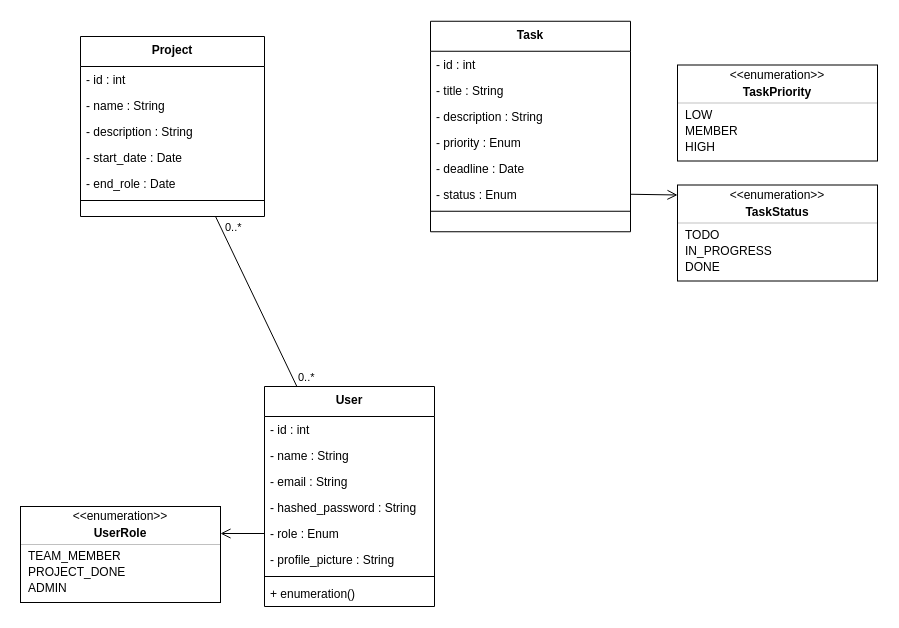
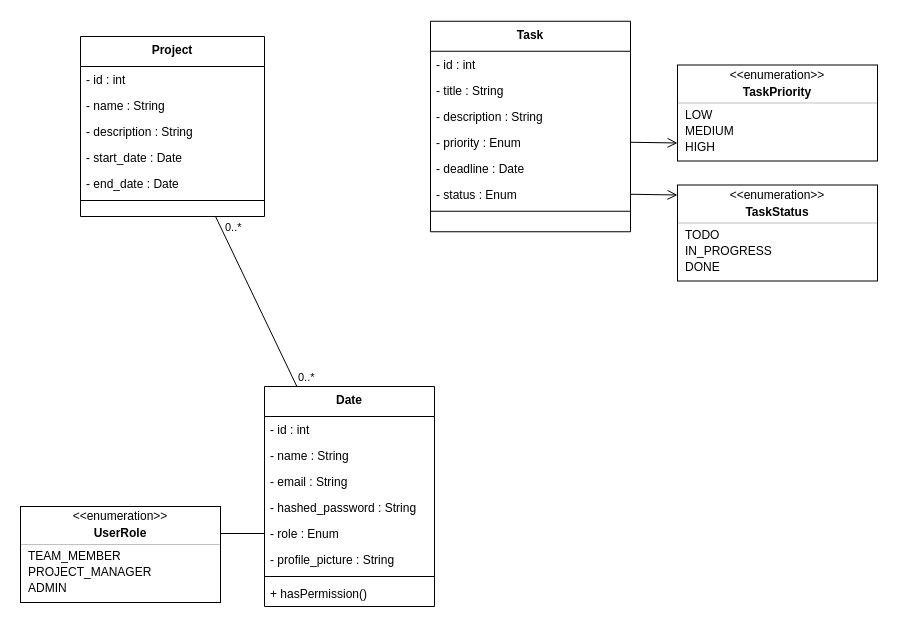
  <mxCell id="0" />
  <mxCell id="1" parent="0" />
- <mxCell id="2" value="User" style="swimlane;fontStyle=1;align=center;verticalAlign=top;childLayout=stackLayout;horizontal=1;startSize=30;horizontalStack=0;resizeParent=1;resizeLast=0;collapsible=1;marginBottom=0;rounded=0;shadow=0;strokeWidth=1;" parent="1" vertex="1"><mxGeometry x="264" y="386" width="170" height="220" as="geometry"><mxRectangle x="230" y="140" width="160" height="26" as="alternateBounds" /></mxGeometry></mxCell>
+ <mxCell id="2" value="Date" style="swimlane;fontStyle=1;align=center;verticalAlign=top;childLayout=stackLayout;horizontal=1;startSize=30;horizontalStack=0;resizeParent=1;resizeLast=0;collapsible=1;marginBottom=0;rounded=0;shadow=0;strokeWidth=1;" parent="1" vertex="1"><mxGeometry x="264" y="386" width="170" height="220" as="geometry"><mxRectangle x="230" y="140" width="160" height="26" as="alternateBounds" /></mxGeometry></mxCell>
  <mxCell id="3" value="- id : int" style="text;align=left;verticalAlign=top;spacingLeft=4;spacingRight=4;overflow=hidden;rotatable=0;points=[[0,0.5],[1,0.5]];portConstraint=eastwest;" parent="2" vertex="1"><mxGeometry y="30" width="170" height="26" as="geometry" /></mxCell>
  <mxCell id="4" value="- name : String" style="text;align=left;verticalAlign=top;spacingLeft=4;spacingRight=4;overflow=hidden;rotatable=0;points=[[0,0.5],[1,0.5]];portConstraint=eastwest;" parent="2" vertex="1"><mxGeometry y="56" width="170" height="26" as="geometry" /></mxCell>
  <mxCell id="5" value="- email : String" style="text;align=left;verticalAlign=top;spacingLeft=4;spacingRight=4;overflow=hidden;rotatable=0;points=[[0,0.5],[1,0.5]];portConstraint=eastwest;" parent="2" vertex="1"><mxGeometry y="82" width="170" height="26" as="geometry" /></mxCell>
  <mxCell id="6" value="- hashed_password : String" style="text;align=left;verticalAlign=top;spacingLeft=4;spacingRight=4;overflow=hidden;rotatable=0;points=[[0,0.5],[1,0.5]];portConstraint=eastwest;" parent="2" vertex="1"><mxGeometry y="108" width="170" height="26" as="geometry" /></mxCell>
  <mxCell id="7" value="- role : Enum" style="text;align=left;verticalAlign=top;spacingLeft=4;spacingRight=4;overflow=hidden;rotatable=0;points=[[0,0.5],[1,0.5]];portConstraint=eastwest;" parent="2" vertex="1"><mxGeometry y="134" width="170" height="26" as="geometry" /></mxCell>
  <mxCell id="8" value="- profile_picture : String" style="text;align=left;verticalAlign=top;spacingLeft=4;spacingRight=4;overflow=hidden;rotatable=0;points=[[0,0.5],[1,0.5]];portConstraint=eastwest;" parent="2" vertex="1"><mxGeometry y="160" width="170" height="26" as="geometry" /></mxCell>
  <mxCell id="9" value="" style="line;html=1;strokeWidth=1;align=left;verticalAlign=middle;spacingTop=-1;spacingLeft=3;spacingRight=3;rotatable=0;labelPosition=right;points=[];portConstraint=eastwest;" parent="2" vertex="1"><mxGeometry y="186" width="170" height="8" as="geometry" /></mxCell>
- <mxCell id="10" value="+ enumeration()" style="text;align=left;verticalAlign=top;spacingLeft=4;spacingRight=4;overflow=hidden;rotatable=0;points=[[0,0.5],[1,0.5]];portConstraint=eastwest;" parent="2" vertex="1"><mxGeometry y="194" width="170" height="26" as="geometry" /></mxCell>
+ <mxCell id="10" value="+ hasPermission()" style="text;align=left;verticalAlign=top;spacingLeft=4;spacingRight=4;overflow=hidden;rotatable=0;points=[[0,0.5],[1,0.5]];portConstraint=eastwest;" parent="2" vertex="1"><mxGeometry y="194" width="170" height="26" as="geometry" /></mxCell>
  <mxCell id="11" value="" style="fontStyle=1;align=center;verticalAlign=middle;childLayout=stackLayout;horizontal=1;horizontalStack=0;resizeParent=1;resizeParentMax=0;resizeLast=0;marginBottom=0;" parent="1" vertex="1"><mxGeometry x="20" y="506" width="200" height="96" as="geometry" /></mxCell>
  <mxCell id="12" value="&amp;lt;&amp;lt;enumeration&amp;gt;&amp;gt;" style="html=1;align=center;spacing=0;verticalAlign=middle;strokeColor=none;fillColor=none;whiteSpace=wrap;" parent="11" vertex="1"><mxGeometry width="200" height="20" as="geometry" /></mxCell>
  <mxCell id="13" value="UserRole" style="html=1;align=center;spacing=0;verticalAlign=middle;strokeColor=none;fillColor=none;whiteSpace=wrap;fontStyle=1;" parent="11" vertex="1"><mxGeometry y="20" width="200" height="14" as="geometry" /></mxCell>
  <mxCell id="14" value="" style="line;strokeWidth=0.25;fillColor=none;align=left;verticalAlign=middle;spacingTop=-1;spacingLeft=3;spacingRight=3;rotatable=0;labelPosition=right;points=[];portConstraint=eastwest;" parent="11" vertex="1"><mxGeometry y="34" width="200" height="8" as="geometry" /></mxCell>
  <mxCell id="15" value="TEAM_MEMBER" style="html=1;align=left;spacing=0;spacingLeft=8;verticalAlign=middle;strokeColor=none;fillColor=none;whiteSpace=wrap;" parent="11" vertex="1"><mxGeometry y="42" width="200" height="16" as="geometry" /></mxCell>
- <mxCell id="16" value="PROJECT_DONE" style="html=1;align=left;spacing=0;spacingLeft=8;verticalAlign=middle;strokeColor=none;fillColor=none;whiteSpace=wrap;" parent="11" vertex="1"><mxGeometry y="58" width="200" height="16" as="geometry" /></mxCell>
+ <mxCell id="16" value="PROJECT_MANAGER" style="html=1;align=left;spacing=0;spacingLeft=8;verticalAlign=middle;strokeColor=none;fillColor=none;whiteSpace=wrap;" parent="11" vertex="1"><mxGeometry y="58" width="200" height="16" as="geometry" /></mxCell>
  <mxCell id="17" value="ADMIN" style="html=1;align=left;spacing=0;spacingLeft=8;verticalAlign=middle;strokeColor=none;fillColor=none;whiteSpace=wrap;" parent="11" vertex="1"><mxGeometry y="74" width="200" height="16" as="geometry" /></mxCell>
  <mxCell id="18" value="" style="html=1;align=left;spacing=0;spacingLeft=8;verticalAlign=middle;strokeColor=none;fillColor=none;whiteSpace=wrap;" parent="11" vertex="1"><mxGeometry y="90" width="200" height="6" as="geometry" /></mxCell>
- <mxCell id="19" value="" style="endArrow=open;startArrow=none;endFill=0;startFill=0;endSize=8;html=1;verticalAlign=bottom;labelBackgroundColor=none;strokeWidth=1;rounded=0;entryX=1;entryY=0.5;entryDx=0;entryDy=0;exitX=0;exitY=0.5;exitDx=0;exitDy=0;" parent="1" source="7" target="13" edge="1"><mxGeometry width="160" relative="1" as="geometry"><mxPoint x="170" y="426" as="sourcePoint" /><mxPoint x="600" y="656" as="targetPoint" /></mxGeometry></mxCell>
+ <mxCell id="19" value="" style="endArrow=none;startArrow=none;endFill=0;startFill=0;endSize=8;html=1;verticalAlign=bottom;labelBackgroundColor=none;strokeWidth=1;rounded=0;entryX=1;entryY=0.5;entryDx=0;entryDy=0;exitX=0;exitY=0.5;exitDx=0;exitDy=0;" parent="1" source="7" target="13" edge="1"><mxGeometry width="160" relative="1" as="geometry"><mxPoint x="170" y="426" as="sourcePoint" /><mxPoint x="600" y="656" as="targetPoint" /></mxGeometry></mxCell>
  <mxCell id="20" value="Project" style="swimlane;fontStyle=1;align=center;verticalAlign=top;childLayout=stackLayout;horizontal=1;startSize=30;horizontalStack=0;resizeParent=1;resizeLast=0;collapsible=1;marginBottom=0;rounded=0;shadow=0;strokeWidth=1;" parent="1" vertex="1"><mxGeometry x="80" y="36" width="184" height="180" as="geometry"><mxRectangle x="230" y="140" width="160" height="26" as="alternateBounds" /></mxGeometry></mxCell>
  <mxCell id="21" value="- id : int" style="text;align=left;verticalAlign=top;spacingLeft=4;spacingRight=4;overflow=hidden;rotatable=0;points=[[0,0.5],[1,0.5]];portConstraint=eastwest;" parent="20" vertex="1"><mxGeometry y="30" width="184" height="26" as="geometry" /></mxCell>
  <mxCell id="22" value="- name : String" style="text;align=left;verticalAlign=top;spacingLeft=4;spacingRight=4;overflow=hidden;rotatable=0;points=[[0,0.5],[1,0.5]];portConstraint=eastwest;" parent="20" vertex="1"><mxGeometry y="56" width="184" height="26" as="geometry" /></mxCell>
  <mxCell id="23" value="- description : String" style="text;align=left;verticalAlign=top;spacingLeft=4;spacingRight=4;overflow=hidden;rotatable=0;points=[[0,0.5],[1,0.5]];portConstraint=eastwest;" parent="20" vertex="1"><mxGeometry y="82" width="184" height="26" as="geometry" /></mxCell>
  <mxCell id="24" value="- start_date : Date" style="text;align=left;verticalAlign=top;spacingLeft=4;spacingRight=4;overflow=hidden;rotatable=0;points=[[0,0.5],[1,0.5]];portConstraint=eastwest;" parent="20" vertex="1"><mxGeometry y="108" width="184" height="26" as="geometry" /></mxCell>
- <mxCell id="25" value="- end_role : Date" style="text;align=left;verticalAlign=top;spacingLeft=4;spacingRight=4;overflow=hidden;rotatable=0;points=[[0,0.5],[1,0.5]];portConstraint=eastwest;" parent="20" vertex="1"><mxGeometry y="134" width="184" height="26" as="geometry" /></mxCell>
+ <mxCell id="25" value="- end_date : Date" style="text;align=left;verticalAlign=top;spacingLeft=4;spacingRight=4;overflow=hidden;rotatable=0;points=[[0,0.5],[1,0.5]];portConstraint=eastwest;" parent="20" vertex="1"><mxGeometry y="134" width="184" height="26" as="geometry" /></mxCell>
  <mxCell id="26" value="" style="line;html=1;strokeWidth=1;align=left;verticalAlign=middle;spacingTop=-1;spacingLeft=3;spacingRight=3;rotatable=0;labelPosition=right;points=[];portConstraint=eastwest;" parent="20" vertex="1"><mxGeometry y="160" width="184" height="8" as="geometry" /></mxCell>
  <mxCell id="27" value="Task" style="swimlane;fontStyle=1;align=center;verticalAlign=top;childLayout=stackLayout;horizontal=1;startSize=30;horizontalStack=0;resizeParent=1;resizeLast=0;collapsible=1;marginBottom=0;rounded=0;shadow=0;strokeWidth=1;" parent="1" vertex="1"><mxGeometry x="430" y="20.75" width="200" height="210.5" as="geometry"><mxRectangle x="230" y="140" width="160" height="26" as="alternateBounds" /></mxGeometry></mxCell>
  <mxCell id="28" value="- id : int" style="text;align=left;verticalAlign=top;spacingLeft=4;spacingRight=4;overflow=hidden;rotatable=0;points=[[0,0.5],[1,0.5]];portConstraint=eastwest;" parent="27" vertex="1"><mxGeometry y="30" width="200" height="26" as="geometry" /></mxCell>
  <mxCell id="29" value="- title : String" style="text;align=left;verticalAlign=top;spacingLeft=4;spacingRight=4;overflow=hidden;rotatable=0;points=[[0,0.5],[1,0.5]];portConstraint=eastwest;" parent="27" vertex="1"><mxGeometry y="56" width="200" height="26" as="geometry" /></mxCell>
  <mxCell id="30" value="- description : String" style="text;align=left;verticalAlign=top;spacingLeft=4;spacingRight=4;overflow=hidden;rotatable=0;points=[[0,0.5],[1,0.5]];portConstraint=eastwest;" parent="27" vertex="1"><mxGeometry y="82" width="200" height="26" as="geometry" /></mxCell>
  <mxCell id="31" value="- priority : Enum" style="text;align=left;verticalAlign=top;spacingLeft=4;spacingRight=4;overflow=hidden;rotatable=0;points=[[0,0.5],[1,0.5]];portConstraint=eastwest;" parent="27" vertex="1"><mxGeometry y="108" width="200" height="26" as="geometry" /></mxCell>
  <mxCell id="32" value="- deadline : Date" style="text;align=left;verticalAlign=top;spacingLeft=4;spacingRight=4;overflow=hidden;rotatable=0;points=[[0,0.5],[1,0.5]];portConstraint=eastwest;" parent="27" vertex="1"><mxGeometry y="134" width="200" height="26" as="geometry" /></mxCell>
  <mxCell id="33" value="- status : Enum" style="text;align=left;verticalAlign=top;spacingLeft=4;spacingRight=4;overflow=hidden;rotatable=0;points=[[0,0.5],[1,0.5]];portConstraint=eastwest;" parent="27" vertex="1"><mxGeometry y="160" width="200" height="26" as="geometry" /></mxCell>
  <mxCell id="34" value="" style="line;html=1;strokeWidth=1;align=left;verticalAlign=middle;spacingTop=-1;spacingLeft=3;spacingRight=3;rotatable=0;labelPosition=right;points=[];portConstraint=eastwest;" parent="27" vertex="1"><mxGeometry y="186" width="200" height="8" as="geometry" /></mxCell>
  <mxCell id="35" value="" style="fontStyle=1;align=center;verticalAlign=middle;childLayout=stackLayout;horizontal=1;horizontalStack=0;resizeParent=1;resizeParentMax=0;resizeLast=0;marginBottom=0;" parent="1" vertex="1"><mxGeometry x="677" y="64.5" width="200" height="96" as="geometry" /></mxCell>
  <mxCell id="36" value="&amp;lt;&amp;lt;enumeration&amp;gt;&amp;gt;" style="html=1;align=center;spacing=0;verticalAlign=middle;strokeColor=none;fillColor=none;whiteSpace=wrap;" parent="35" vertex="1"><mxGeometry width="200" height="20" as="geometry" /></mxCell>
  <mxCell id="37" value="TaskPriority" style="html=1;align=center;spacing=0;verticalAlign=middle;strokeColor=none;fillColor=none;whiteSpace=wrap;fontStyle=1;" parent="35" vertex="1"><mxGeometry y="20" width="200" height="14" as="geometry" /></mxCell>
  <mxCell id="38" value="" style="line;strokeWidth=0.25;fillColor=none;align=left;verticalAlign=middle;spacingTop=-1;spacingLeft=3;spacingRight=3;rotatable=0;labelPosition=right;points=[];portConstraint=eastwest;" parent="35" vertex="1"><mxGeometry y="34" width="200" height="8" as="geometry" /></mxCell>
  <mxCell id="39" value="LOW" style="html=1;align=left;spacing=0;spacingLeft=8;verticalAlign=middle;strokeColor=none;fillColor=none;whiteSpace=wrap;" parent="35" vertex="1"><mxGeometry y="42" width="200" height="16" as="geometry" /></mxCell>
- <mxCell id="40" value="MEMBER" style="html=1;align=left;spacing=0;spacingLeft=8;verticalAlign=middle;strokeColor=none;fillColor=none;whiteSpace=wrap;" parent="35" vertex="1"><mxGeometry y="58" width="200" height="16" as="geometry" /></mxCell>
+ <mxCell id="40" value="MEDIUM" style="html=1;align=left;spacing=0;spacingLeft=8;verticalAlign=middle;strokeColor=none;fillColor=none;whiteSpace=wrap;" parent="35" vertex="1"><mxGeometry y="58" width="200" height="16" as="geometry" /></mxCell>
  <mxCell id="41" value="HIGH" style="html=1;align=left;spacing=0;spacingLeft=8;verticalAlign=middle;strokeColor=none;fillColor=none;whiteSpace=wrap;" parent="35" vertex="1"><mxGeometry y="74" width="200" height="16" as="geometry" /></mxCell>
  <mxCell id="42" value="" style="html=1;align=left;spacing=0;spacingLeft=8;verticalAlign=middle;strokeColor=none;fillColor=none;whiteSpace=wrap;" parent="35" vertex="1"><mxGeometry y="90" width="200" height="6" as="geometry" /></mxCell>
+ <mxCell id="43" value="" style="endArrow=open;startArrow=none;endFill=0;startFill=0;endSize=8;html=1;verticalAlign=bottom;labelBackgroundColor=none;strokeWidth=1;rounded=0;entryX=0;entryY=0.25;entryDx=0;entryDy=0;exitX=1;exitY=0.5;exitDx=0;exitDy=0;" parent="1" source="31" target="41" edge="1"><mxGeometry width="160" relative="1" as="geometry"><mxPoint x="660" y="115.5" as="sourcePoint" /><mxPoint x="-280" y="152.5" as="targetPoint" /></mxGeometry></mxCell>
  <mxCell id="44" value="" style="fontStyle=1;align=center;verticalAlign=middle;childLayout=stackLayout;horizontal=1;horizontalStack=0;resizeParent=1;resizeParentMax=0;resizeLast=0;marginBottom=0;" parent="1" vertex="1"><mxGeometry x="677" y="184.5" width="200" height="96" as="geometry" /></mxCell>
  <mxCell id="45" value="&amp;lt;&amp;lt;enumeration&amp;gt;&amp;gt;" style="html=1;align=center;spacing=0;verticalAlign=middle;strokeColor=none;fillColor=none;whiteSpace=wrap;" parent="44" vertex="1"><mxGeometry width="200" height="20" as="geometry" /></mxCell>
  <mxCell id="46" value="TaskStatus" style="html=1;align=center;spacing=0;verticalAlign=middle;strokeColor=none;fillColor=none;whiteSpace=wrap;fontStyle=1;" parent="44" vertex="1"><mxGeometry y="20" width="200" height="14" as="geometry" /></mxCell>
  <mxCell id="47" value="" style="line;strokeWidth=0.25;fillColor=none;align=left;verticalAlign=middle;spacingTop=-1;spacingLeft=3;spacingRight=3;rotatable=0;labelPosition=right;points=[];portConstraint=eastwest;" parent="44" vertex="1"><mxGeometry y="34" width="200" height="8" as="geometry" /></mxCell>
  <mxCell id="48" value="TODO" style="html=1;align=left;spacing=0;spacingLeft=8;verticalAlign=middle;strokeColor=none;fillColor=none;whiteSpace=wrap;" parent="44" vertex="1"><mxGeometry y="42" width="200" height="16" as="geometry" /></mxCell>
  <mxCell id="49" value="IN_PROGRESS" style="html=1;align=left;spacing=0;spacingLeft=8;verticalAlign=middle;strokeColor=none;fillColor=none;whiteSpace=wrap;" parent="44" vertex="1"><mxGeometry y="58" width="200" height="16" as="geometry" /></mxCell>
  <mxCell id="50" value="DONE" style="html=1;align=left;spacing=0;spacingLeft=8;verticalAlign=middle;strokeColor=none;fillColor=none;whiteSpace=wrap;" parent="44" vertex="1"><mxGeometry y="74" width="200" height="16" as="geometry" /></mxCell>
  <mxCell id="51" value="" style="html=1;align=left;spacing=0;spacingLeft=8;verticalAlign=middle;strokeColor=none;fillColor=none;whiteSpace=wrap;" parent="44" vertex="1"><mxGeometry y="90" width="200" height="6" as="geometry" /></mxCell>
  <mxCell id="52" value="" style="endArrow=open;startArrow=none;endFill=0;startFill=0;endSize=8;html=1;verticalAlign=bottom;labelBackgroundColor=none;strokeWidth=1;rounded=0;entryX=0;entryY=0.5;entryDx=0;entryDy=0;exitX=1;exitY=0.5;exitDx=0;exitDy=0;" parent="1" source="33" target="45" edge="1"><mxGeometry width="160" relative="1" as="geometry"><mxPoint x="640" y="152.5" as="sourcePoint" /><mxPoint x="710" y="153.5" as="targetPoint" /></mxGeometry></mxCell>
  <mxCell id="53" value="" style="endArrow=none;html=1;rounded=0;" parent="1" source="20" target="2" edge="1"><mxGeometry relative="1" as="geometry"><mxPoint x="330" y="216" as="sourcePoint" /><mxPoint x="490" y="216" as="targetPoint" /></mxGeometry></mxCell>
  <mxCell id="54" value="0..*" style="edgeLabel;resizable=0;html=1;align=left;verticalAlign=bottom;" parent="53" connectable="0" vertex="1"><mxGeometry x="-1" relative="1" as="geometry"><mxPoint x="8" y="19" as="offset" /></mxGeometry></mxCell>
  <mxCell id="55" value="0..*" style="edgeLabel;resizable=0;html=1;align=left;verticalAlign=bottom;" parent="53" connectable="0" vertex="1"><mxGeometry x="1" relative="1" as="geometry"><mxPoint y="-1" as="offset" /></mxGeometry></mxCell>
